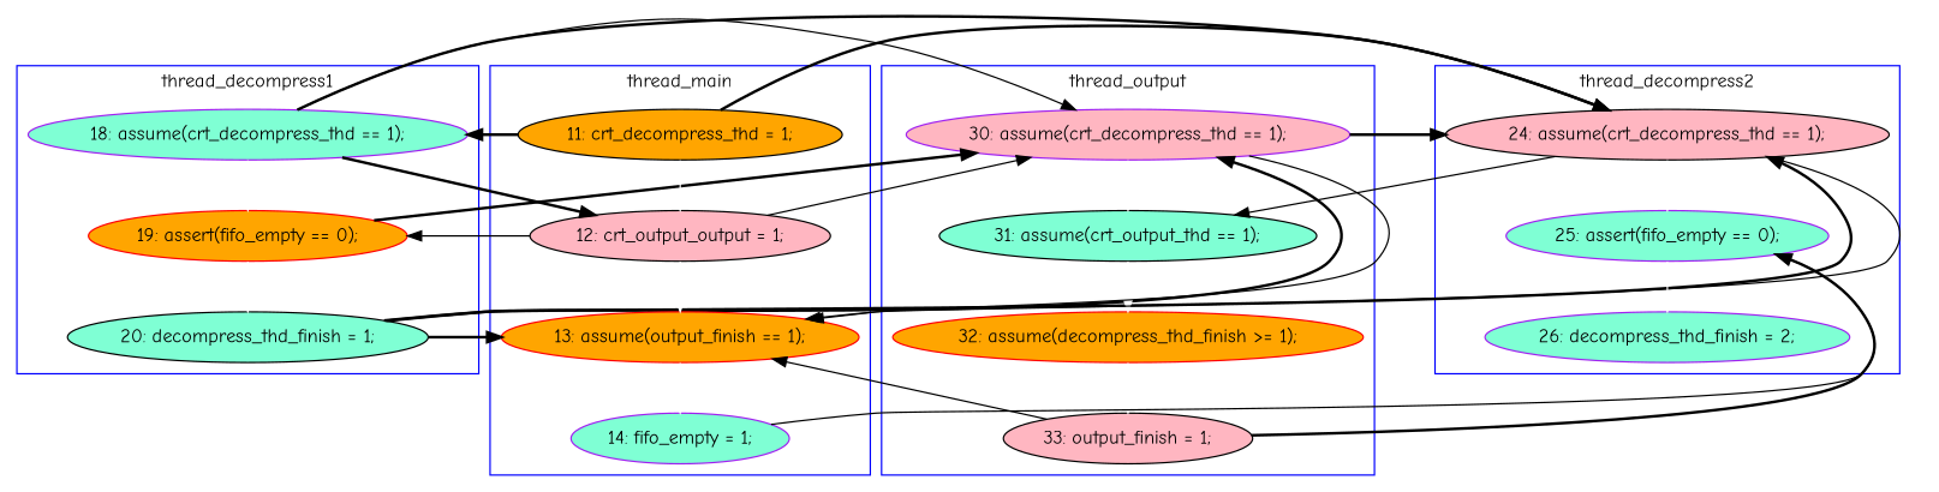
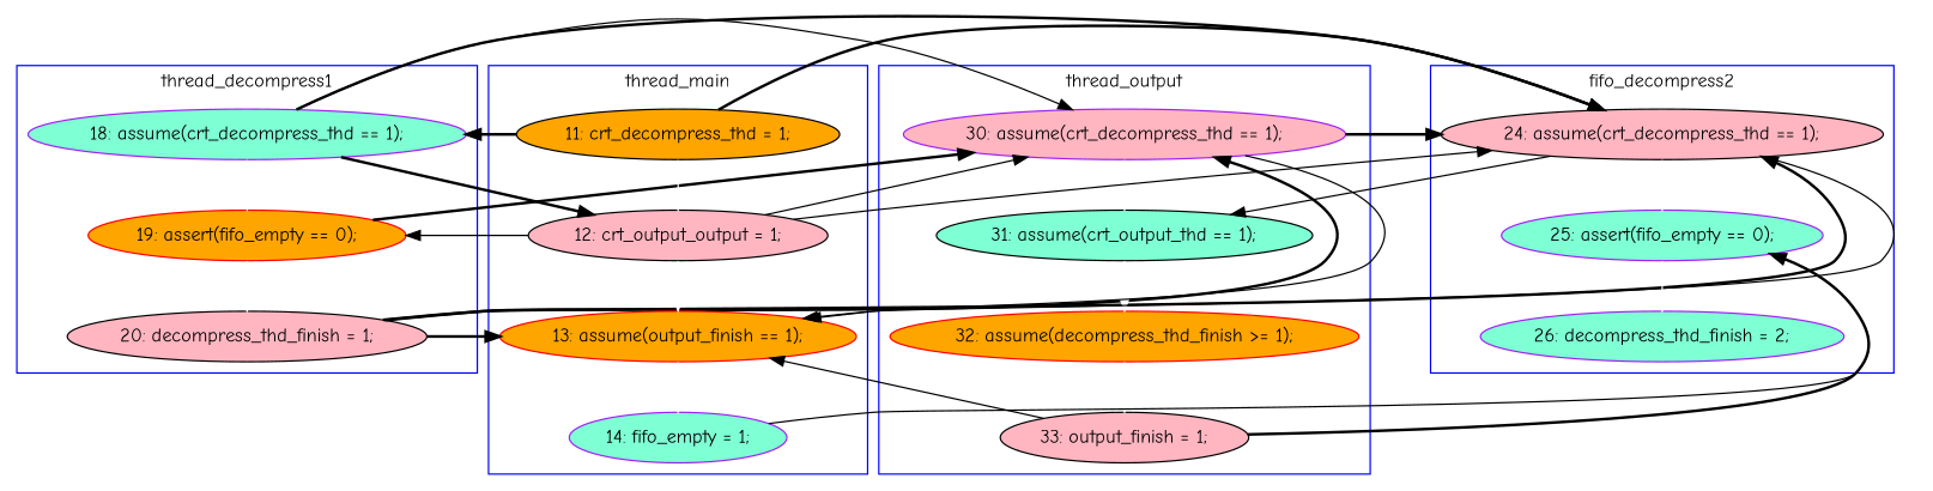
  digraph {
    fontname="Comic Neue"
    node [color=black fillcolor=aquamarine fontname="Comic Neue" style=filled]
    edge [color=black fontname="Comic Neue" style=solid constraint=false]
    n1 [color=purple label="18: assume(crt_decompress_thd == 1);"]
    n2 [color=red fillcolor=orange label="19: assert(fifo_empty == 0);"]
-   n3 [label="20: decompress_thd_finish = 1;"]
+   n3 [fillcolor=lightpink label="20: decompress_thd_finish = 1;"]
    n4 [label="31: assume(crt_output_thd == 1);"]
    n5 [color=purple fillcolor=lightpink label="30: assume(crt_decompress_thd == 1);"]
    n6 [fillcolor=lightpink label="33: output_finish = 1;"]
    n7 [color=red fillcolor=orange label="32: assume(decompress_thd_finish >= 1);"]
    n8 [fillcolor=lightpink label="24: assume(crt_decompress_thd == 1);"]
    n9 [color=purple label="25: assert(fifo_empty == 0);"]
    n10 [color=purple label="26: decompress_thd_finish = 2;"]
    n11 [fillcolor=orange label="11: crt_decompress_thd = 1;"]
    n12 [color=red fillcolor=orange label="13: assume(output_finish == 1);"]
    n13 [color=purple label="14: fifo_empty = 1;"]
    n14 [fillcolor=lightpink label="12: crt_output_output = 1;"]
    subgraph cluster_1 {
      color=blue
      label=thread_decompress1
      n1
      n2
      n3
    }
    subgraph cluster_2 {
      color=blue
      label=thread_output
      n4
      n5
      n6
      n7
    }
    subgraph cluster_3 {
      color=blue
-     label=thread_decompress2
+     label=fifo_decompress2
      n8
      n9
      n10
    }
    subgraph cluster_4 {
      color=blue
      label=thread_main
      n11
      n12
      n13
      n14
    }
    n1 -> n2 [color=white constraint=""]
    n1 -> n5
    n1 -> n8 [style=bold]
    n1 -> n14 [style=bold]
    n2 -> n3 [color=white constraint=""]
    n2 -> n5 [style=bold]
    n3 -> n5 [style=bold]
    n3 -> n8 [style=bold]
    n3 -> n12 [style=bold]
    n4 -> n7 [color=white constraint=""]
    n5 -> n4 [color=white constraint=""]
    n5 -> n8 [style=bold]
    n5 -> n12
    n6 -> n9 [style=bold]
    n6 -> n12
    n7 -> n6 [color=white constraint=""]
    n8 -> n4
    n8 -> n9 [color=white constraint=""]
    n8 -> n12
    n9 -> n10 [color=white constraint=""]
    n11 -> n1 [style=bold]
    n11 -> n8 [style=bold]
    n11 -> n14 [color=white constraint=""]
    n12 -> n13 [color=white constraint=""]
    n13 -> n9
    n14 -> n2
    n14 -> n5
+   n14 -> n8
    n14 -> n12 [color=white constraint=""]
  }
